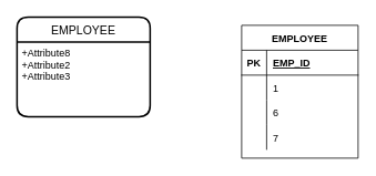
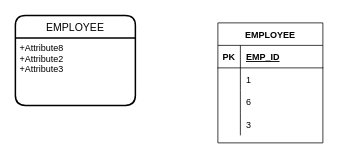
  <mxCell id="0" />
  <mxCell id="1" parent="0" />
  <mxCell id="2" value="EMPLOYEE" style="swimlane;childLayout=stackLayout;horizontal=1;startSize=30;horizontalStack=0;rounded=1;fontSize=14;fontStyle=0;strokeWidth=2;resizeParent=0;resizeLast=1;shadow=0;dashed=0;align=center;" vertex="1" parent="1"><mxGeometry x="20" y="20" width="160" height="120" as="geometry" /></mxCell>
  <mxCell id="3" value="+Attribute8&#10;+Attribute2&#10;+Attribute3" style="align=left;strokeColor=none;fillColor=none;spacingLeft=4;fontSize=12;verticalAlign=top;resizable=0;rotatable=0;part=1;" vertex="1" parent="2"><mxGeometry y="30" width="160" height="90" as="geometry" /></mxCell>
  <mxCell id="4" value="EMPLOYEE" style="shape=table;startSize=30;container=1;collapsible=1;childLayout=tableLayout;fixedRows=1;rowLines=0;fontStyle=1;align=center;resizeLast=1;" vertex="1" parent="1"><mxGeometry x="290" y="30" width="140" height="160" as="geometry" /></mxCell>
  <mxCell id="5" value="" style="shape=tableRow;horizontal=0;startSize=0;swimlaneHead=0;swimlaneBody=0;fillColor=none;collapsible=0;dropTarget=0;points=[[0,0.5],[1,0.5]];portConstraint=eastwest;top=0;left=0;right=0;bottom=1;" vertex="1" parent="4"><mxGeometry y="30" width="140" height="30" as="geometry" /></mxCell>
  <mxCell id="6" value="PK" style="shape=partialRectangle;connectable=0;fillColor=none;top=0;left=0;bottom=0;right=0;fontStyle=1;overflow=hidden;" vertex="1" parent="5"><mxGeometry width="30" height="30" as="geometry"><mxRectangle width="30" height="30" as="alternateBounds" /></mxGeometry></mxCell>
  <mxCell id="7" value="EMP_ID" style="shape=partialRectangle;connectable=0;fillColor=none;top=0;left=0;bottom=0;right=0;align=left;spacingLeft=6;fontStyle=5;overflow=hidden;" vertex="1" parent="5"><mxGeometry x="30" width="110" height="30" as="geometry"><mxRectangle width="110" height="30" as="alternateBounds" /></mxGeometry></mxCell>
  <mxCell id="8" value="" style="shape=tableRow;horizontal=0;startSize=0;swimlaneHead=0;swimlaneBody=0;fillColor=none;collapsible=0;dropTarget=0;points=[[0,0.5],[1,0.5]];portConstraint=eastwest;top=0;left=0;right=0;bottom=0;" vertex="1" parent="4"><mxGeometry y="60" width="140" height="30" as="geometry" /></mxCell>
  <mxCell id="9" value="" style="shape=partialRectangle;connectable=0;fillColor=none;top=0;left=0;bottom=0;right=0;editable=1;overflow=hidden;" vertex="1" parent="8"><mxGeometry width="30" height="30" as="geometry"><mxRectangle width="30" height="30" as="alternateBounds" /></mxGeometry></mxCell>
  <mxCell id="10" value="1" style="shape=partialRectangle;connectable=0;fillColor=none;top=0;left=0;bottom=0;right=0;align=left;spacingLeft=6;overflow=hidden;" vertex="1" parent="8"><mxGeometry x="30" width="110" height="30" as="geometry"><mxRectangle width="110" height="30" as="alternateBounds" /></mxGeometry></mxCell>
  <mxCell id="11" value="" style="shape=tableRow;horizontal=0;startSize=0;swimlaneHead=0;swimlaneBody=0;fillColor=none;collapsible=0;dropTarget=0;points=[[0,0.5],[1,0.5]];portConstraint=eastwest;top=0;left=0;right=0;bottom=0;" vertex="1" parent="4"><mxGeometry y="90" width="140" height="30" as="geometry" /></mxCell>
  <mxCell id="12" value="" style="shape=partialRectangle;connectable=0;fillColor=none;top=0;left=0;bottom=0;right=0;editable=1;overflow=hidden;" vertex="1" parent="11"><mxGeometry width="30" height="30" as="geometry"><mxRectangle width="30" height="30" as="alternateBounds" /></mxGeometry></mxCell>
  <mxCell id="13" value="6" style="shape=partialRectangle;connectable=0;fillColor=none;top=0;left=0;bottom=0;right=0;align=left;spacingLeft=6;overflow=hidden;" vertex="1" parent="11"><mxGeometry x="30" width="110" height="30" as="geometry"><mxRectangle width="110" height="30" as="alternateBounds" /></mxGeometry></mxCell>
  <mxCell id="14" value="" style="shape=tableRow;horizontal=0;startSize=0;swimlaneHead=0;swimlaneBody=0;fillColor=none;collapsible=0;dropTarget=0;points=[[0,0.5],[1,0.5]];portConstraint=eastwest;top=0;left=0;right=0;bottom=0;" vertex="1" parent="4"><mxGeometry y="120" width="140" height="30" as="geometry" /></mxCell>
  <mxCell id="15" value="" style="shape=partialRectangle;connectable=0;fillColor=none;top=0;left=0;bottom=0;right=0;editable=1;overflow=hidden;" vertex="1" parent="14"><mxGeometry width="30" height="30" as="geometry"><mxRectangle width="30" height="30" as="alternateBounds" /></mxGeometry></mxCell>
- <mxCell id="16" value="7" style="shape=partialRectangle;connectable=0;fillColor=none;top=0;left=0;bottom=0;right=0;align=left;spacingLeft=6;overflow=hidden;" vertex="1" parent="14"><mxGeometry x="30" width="110" height="30" as="geometry"><mxRectangle width="110" height="30" as="alternateBounds" /></mxGeometry></mxCell>
+ <mxCell id="16" value="3" style="shape=partialRectangle;connectable=0;fillColor=none;top=0;left=0;bottom=0;right=0;align=left;spacingLeft=6;overflow=hidden;" vertex="1" parent="14"><mxGeometry x="30" width="110" height="30" as="geometry"><mxRectangle width="110" height="30" as="alternateBounds" /></mxGeometry></mxCell>
